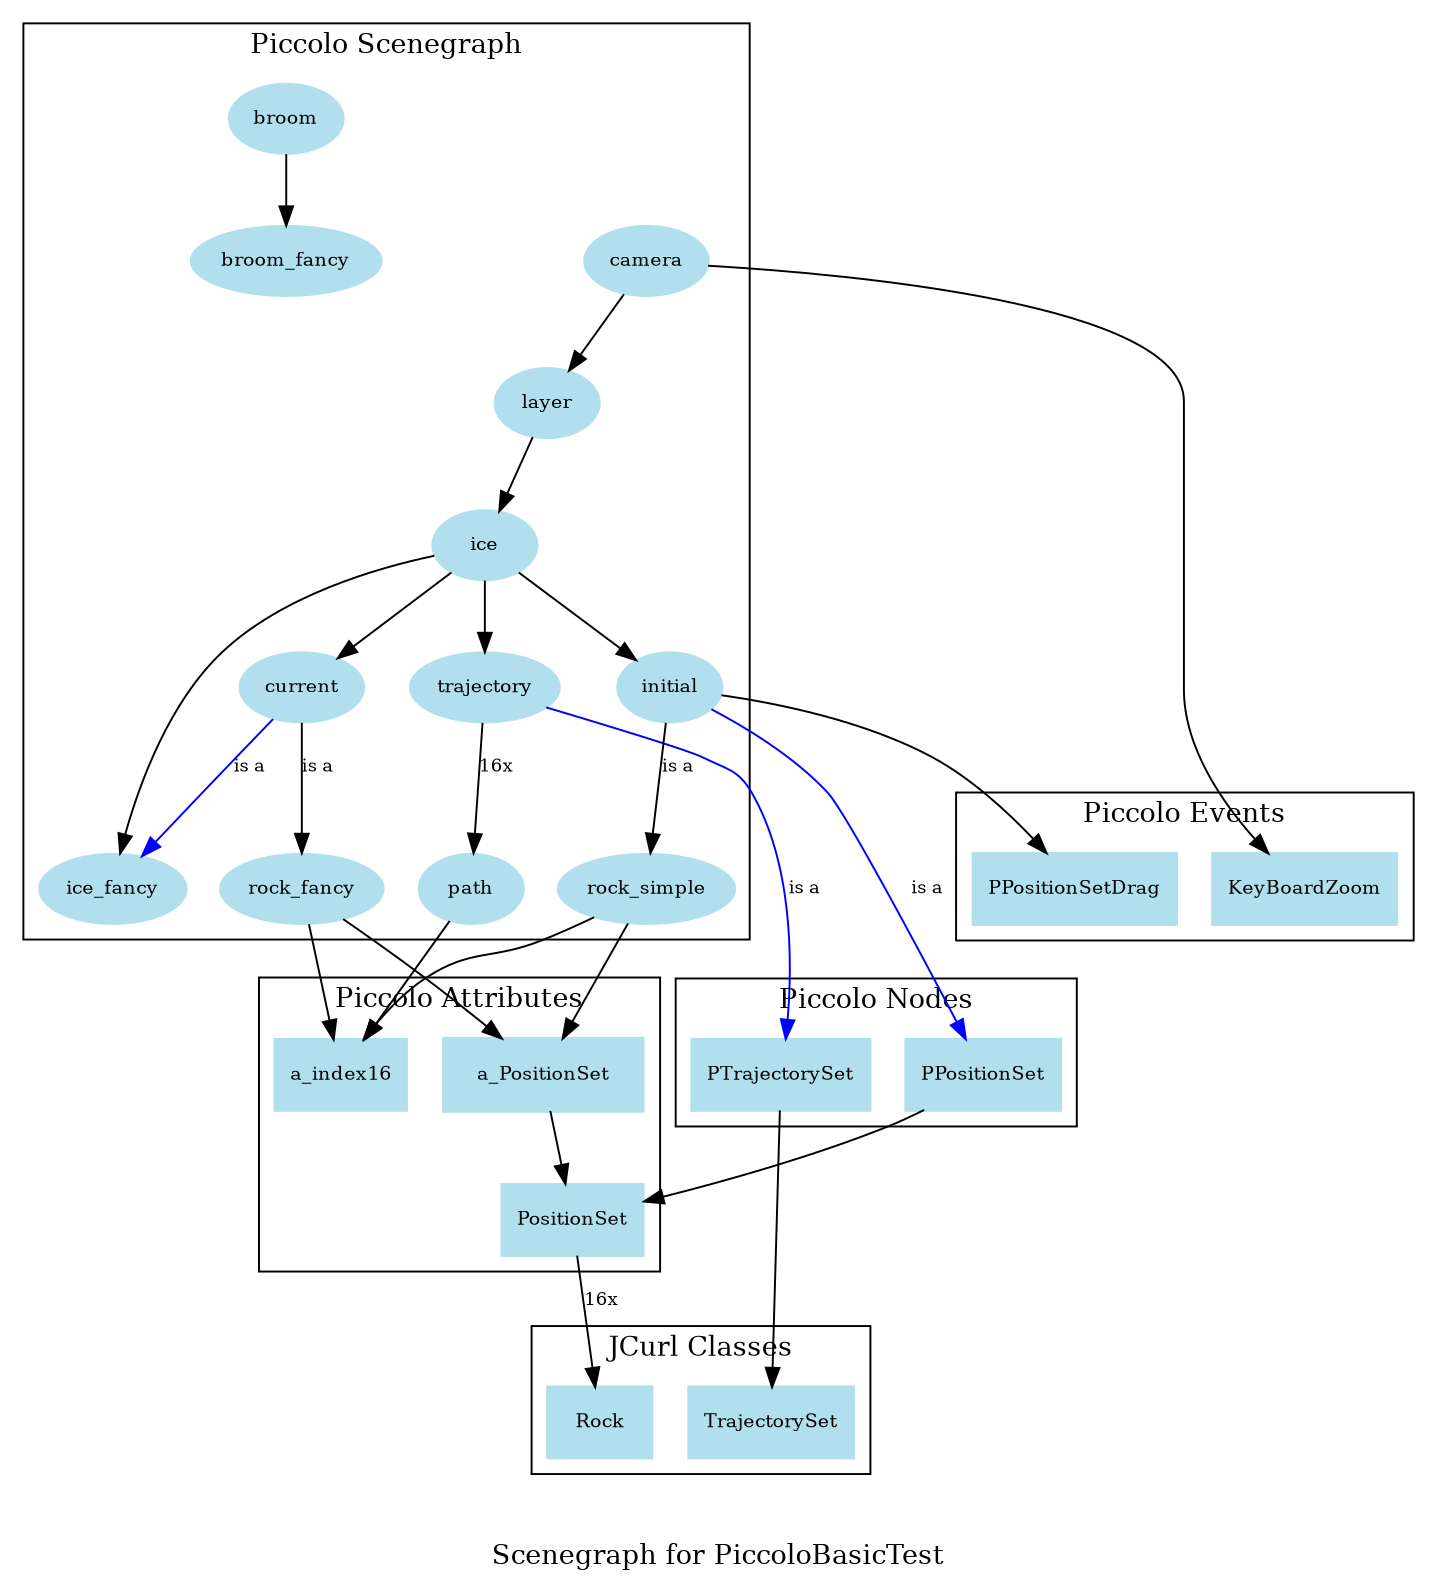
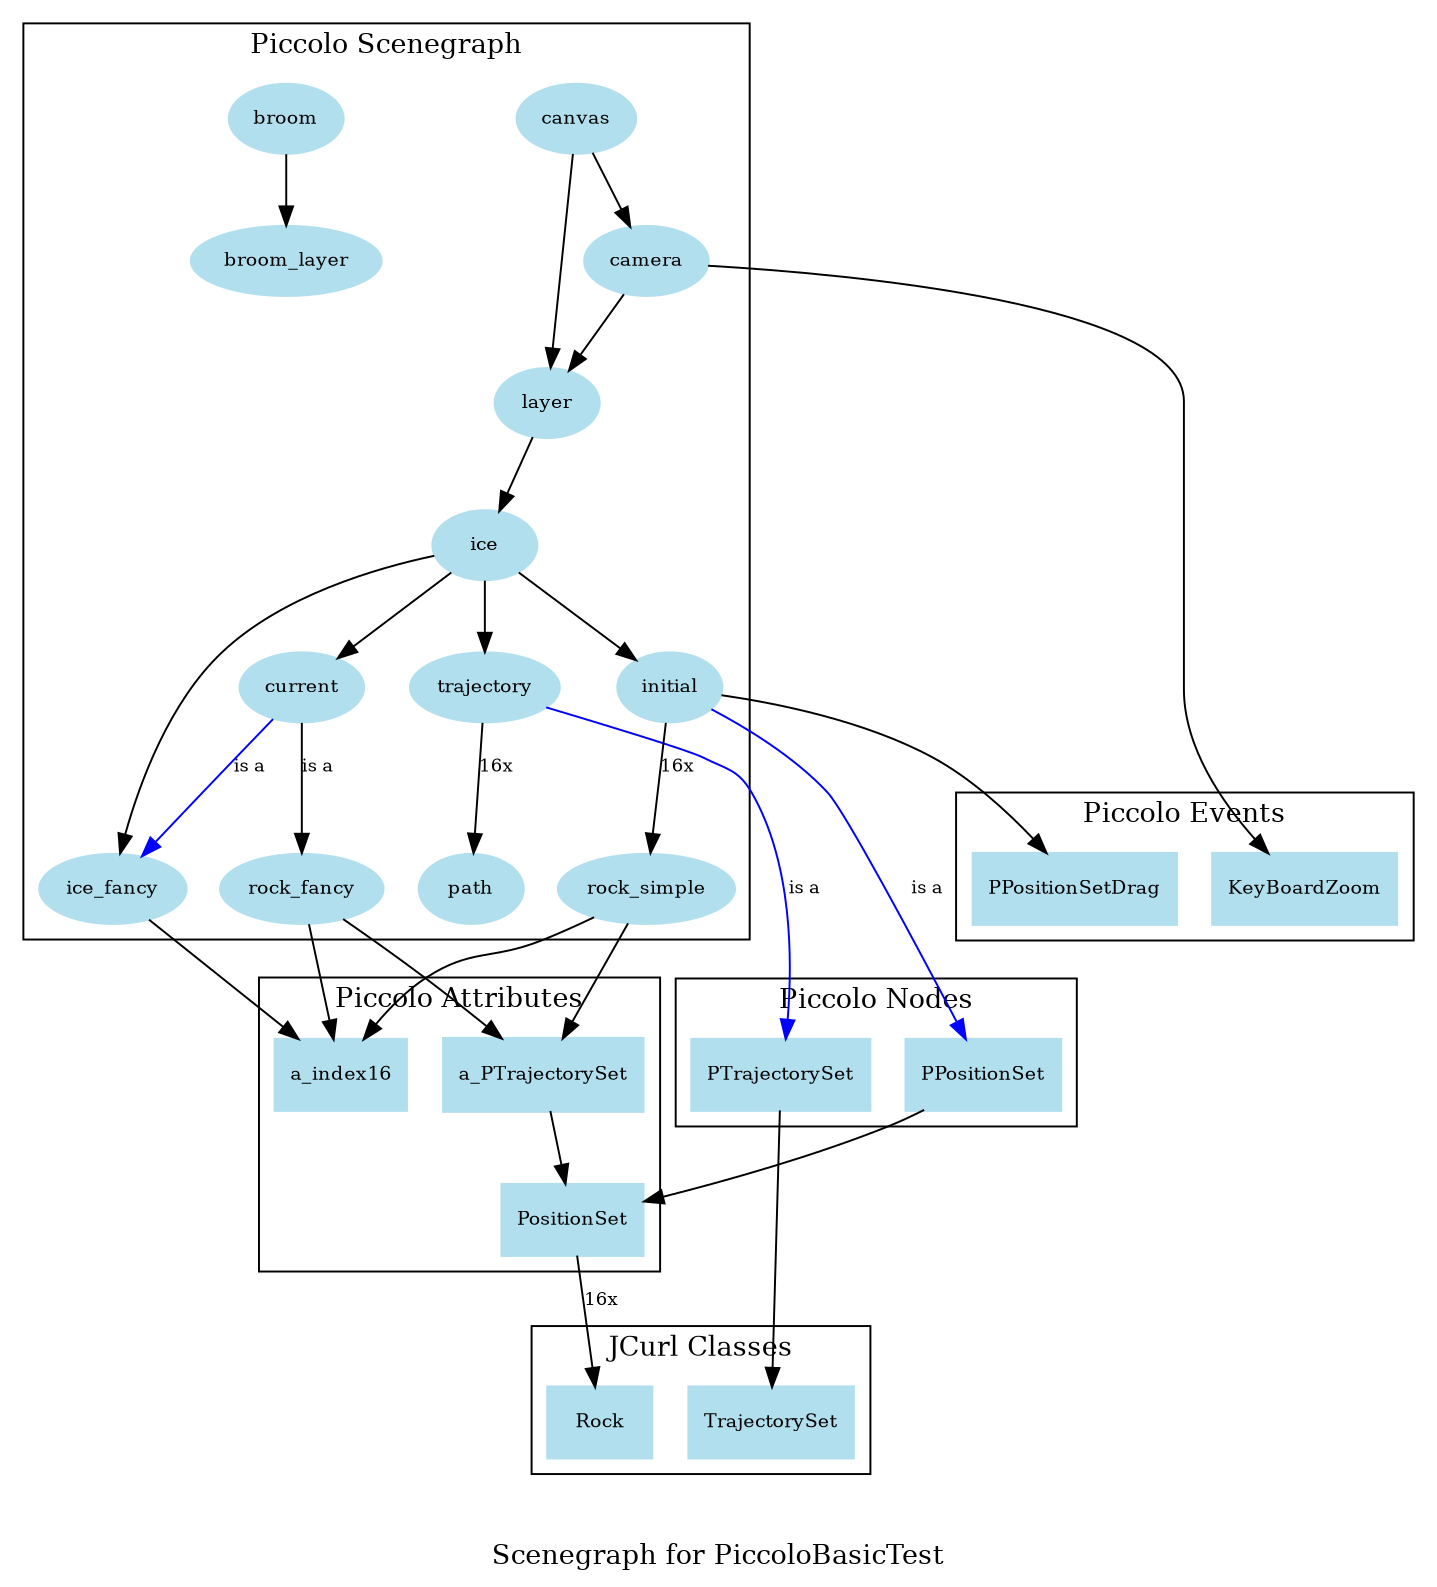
  digraph {
    label="Scenegraph for PiccoloBasicTest"
    rankdir=TD
    node [color=lightblue2 fontsize=10 style=filled]
    edge [fontsize=9]
    PositionSet [shape=record]
-   a_PositionSet [shape=record]
+   a_PositionSet [shape=record label=a_PTrajectorySet]
    a_index16 [shape=record]
    Rock [shape=record]
    TrajectorySet [shape=record]
    PPositionSet [shape=record]
    PTrajectorySet [shape=record]
    KeyBoardZoom [shape=record]
    PPositionSetDrag [shape=record]
+   canvas
    camera
    layer
    ice
    ice_fancy
    broom
    trajectory
    current
    initial
-   broom_fancy
+   broom_fancy [label=broom_layer]
    path
    rock_fancy
    rock_simple
    subgraph cluster_1 {
      label="Piccolo Attributes"
      PositionSet
      a_PositionSet
      a_index16
    }
    subgraph cluster_2 {
      label="JCurl Classes"
      Rock
      TrajectorySet
    }
    subgraph cluster_3 {
      label="Piccolo Nodes"
      PPositionSet
      PTrajectorySet
    }
    subgraph cluster_4 {
      label="Piccolo Events"
      KeyBoardZoom
      PPositionSetDrag
    }
    subgraph cluster_5 {
      label="Piccolo Scenegraph"
+     canvas
      camera
      layer
      ice
      ice_fancy
      broom
      trajectory
      current
      initial
      broom_fancy
      path
      rock_fancy
      rock_simple
    }
    PositionSet -> Rock [label="16x"]
    a_PositionSet -> PositionSet
    PPositionSet -> PositionSet
    PTrajectorySet -> TrajectorySet
+   canvas -> camera
+   canvas -> layer
    camera -> KeyBoardZoom
    camera -> layer
    layer -> ice
    ice -> ice_fancy
    ice -> trajectory
    ice -> current
    ice -> initial
    broom -> broom_fancy
    trajectory -> PTrajectorySet [color=blue label="is a"]
    trajectory -> path [label="16x"]
    current -> ice_fancy [color=blue label="is a"]
    current -> rock_fancy [label="is a"]
    initial -> PPositionSet [color=blue label="is a"]
    initial -> PPositionSetDrag
-   initial -> rock_simple [label="is a"]
-   path -> a_index16
+   initial -> rock_simple [label="16x"]
+   ice_fancy -> a_index16
    rock_fancy -> a_PositionSet
    rock_fancy -> a_index16
    rock_simple -> a_PositionSet
    rock_simple -> a_index16
  }
